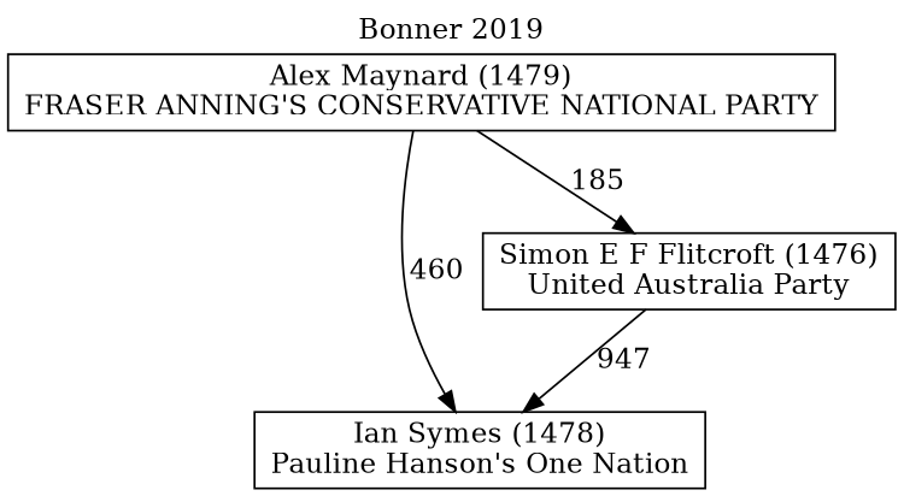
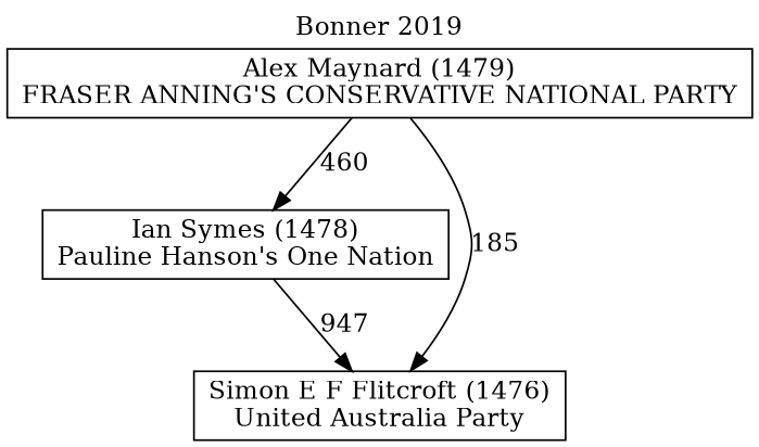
  digraph {
    label="Bonner 2019"
    labelloc=t
    mclimit=10
    node [shape=box]
    n1 [label="Ian Symes (1478)\nPauline Hanson's One Nation"]
    n2 [label="Simon E F Flitcroft (1476)\nUnited Australia Party"]
    n3 [label="Alex Maynard (1479)\nFRASER ANNING'S CONSERVATIVE NATIONAL PARTY"]
-   n2 -> n1 [label=947]
+   n1 -> n2 [label=947]
    n3 -> n1 [label=460]
    n3 -> n2 [label=185]
  }
